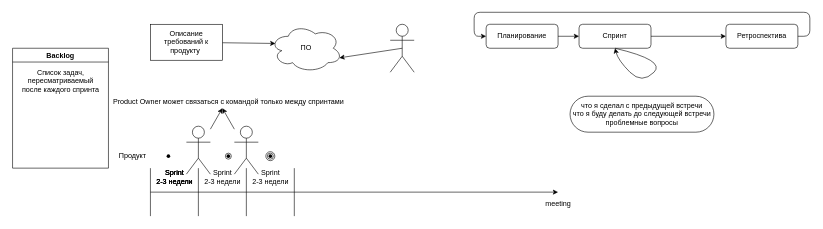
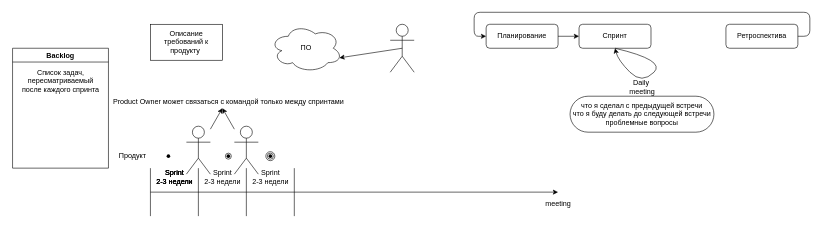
  <mxCell id="0" />
  <mxCell id="1" parent="0" />
  <mxCell id="2" value="" style="endArrow=classic;html=1;" edge="1" parent="1"><mxGeometry width="50" height="50" relative="1" as="geometry"><mxPoint x="250" y="320" as="sourcePoint" /><mxPoint x="930" y="320" as="targetPoint" /></mxGeometry></mxCell>
  <mxCell id="3" value="" style="endArrow=none;html=1;" edge="1" parent="1"><mxGeometry width="50" height="50" relative="1" as="geometry"><mxPoint x="250" y="360" as="sourcePoint" /><mxPoint x="250" y="280" as="targetPoint" /></mxGeometry></mxCell>
  <mxCell id="4" value="Sprint&lt;br&gt;2-3 недели" style="text;html=1;align=center;verticalAlign=middle;resizable=0;points=[];autosize=1;strokeColor=none;fillColor=none;" vertex="1" parent="1"><mxGeometry x="250" y="280" width="80" height="30" as="geometry" /></mxCell>
  <mxCell id="5" value="" style="endArrow=none;html=1;" edge="1" parent="1"><mxGeometry width="50" height="50" relative="1" as="geometry"><mxPoint x="330" y="360" as="sourcePoint" /><mxPoint x="330" y="280" as="targetPoint" /></mxGeometry></mxCell>
  <mxCell id="6" value="" style="endArrow=none;html=1;" edge="1" parent="1"><mxGeometry width="50" height="50" relative="1" as="geometry"><mxPoint x="410" y="360" as="sourcePoint" /><mxPoint x="410" y="280" as="targetPoint" /></mxGeometry></mxCell>
- <mxCell id="7" value="" style="edgeStyle=none;html=1;entryX=0.07;entryY=0.4;entryDx=0;entryDy=0;entryPerimeter=0;" edge="1" parent="1" source="8" target="9"><mxGeometry relative="1" as="geometry"><mxPoint x="450" y="80" as="targetPoint" /></mxGeometry></mxCell>
  <mxCell id="8" value="Описание требований к продукту&amp;nbsp;" style="rounded=0;whiteSpace=wrap;html=1;" vertex="1" parent="1"><mxGeometry x="250" y="40" width="120" height="60" as="geometry" /></mxCell>
  <mxCell id="9" value="ПО" style="ellipse;shape=cloud;whiteSpace=wrap;html=1;" vertex="1" parent="1"><mxGeometry x="450" width="120" height="80" as="geometry" y="40" /></mxCell>
  <mxCell id="10" value="" style="endArrow=none;html=1;" edge="1" parent="1"><mxGeometry width="50" height="50" relative="1" as="geometry"><mxPoint x="490" y="360" as="sourcePoint" /><mxPoint x="490" y="280" as="targetPoint" /></mxGeometry></mxCell>
  <mxCell id="11" value="meeting" style="text;html=1;align=center;verticalAlign=middle;resizable=0;points=[];autosize=1;strokeColor=none;fillColor=none;" vertex="1" parent="1"><mxGeometry x="905" y="330" width="50" height="20" as="geometry" /></mxCell>
  <mxCell id="12" style="edgeStyle=none;html=1;" edge="1" parent="1" source="13"><mxGeometry relative="1" as="geometry"><mxPoint x="370" y="180" as="targetPoint" /></mxGeometry></mxCell>
  <mxCell id="13" value="" style="shape=umlActor;verticalLabelPosition=bottom;verticalAlign=top;html=1;outlineConnect=0;" vertex="1" parent="1"><mxGeometry x="310" y="210" width="40" height="80" as="geometry" /></mxCell>
  <mxCell id="14" value="" style="shape=waypoint;sketch=0;fillStyle=solid;size=6;pointerEvents=1;points=[];fillColor=none;resizable=0;rotatable=0;perimeter=centerPerimeter;snapToPoint=1;" vertex="1" parent="1"><mxGeometry x="260" y="240" width="40" height="40" as="geometry" /></mxCell>
  <mxCell id="15" value="" style="shape=waypoint;sketch=0;fillStyle=solid;size=6;pointerEvents=1;points=[];fillColor=none;resizable=0;rotatable=0;perimeter=centerPerimeter;snapToPoint=1;" vertex="1" parent="1"><mxGeometry x="360" y="240" width="40" height="40" as="geometry" /></mxCell>
  <mxCell id="16" value="" style="ellipse;whiteSpace=wrap;html=1;fillColor=none;" vertex="1" parent="1"><mxGeometry x="375" y="255" width="10" height="10" as="geometry" /></mxCell>
  <mxCell id="17" value="" style="shape=waypoint;sketch=0;fillStyle=solid;size=6;pointerEvents=1;points=[];fillColor=none;resizable=0;rotatable=0;perimeter=centerPerimeter;snapToPoint=1;" vertex="1" parent="1"><mxGeometry x="430" y="240" width="40" height="40" as="geometry" /></mxCell>
  <mxCell id="18" value="" style="ellipse;whiteSpace=wrap;html=1;fillColor=none;" vertex="1" parent="1"><mxGeometry x="445" y="255" width="10" height="10" as="geometry" /></mxCell>
  <mxCell id="19" value="" style="ellipse;whiteSpace=wrap;html=1;fillColor=none;" vertex="1" parent="1"><mxGeometry x="442.5" y="252.5" width="15" height="15" as="geometry" /></mxCell>
  <mxCell id="20" value="Продукт&lt;br&gt;" style="text;html=1;align=center;verticalAlign=middle;resizable=0;points=[];autosize=1;strokeColor=none;fillColor=none;" vertex="1" parent="1"><mxGeometry x="190" y="250" width="60" height="20" as="geometry" /></mxCell>
  <mxCell id="21" style="edgeStyle=none;html=1;" edge="1" parent="1" source="22"><mxGeometry relative="1" as="geometry"><mxPoint x="370" y="180" as="targetPoint" /></mxGeometry></mxCell>
  <mxCell id="22" value="" style="shape=umlActor;verticalLabelPosition=bottom;verticalAlign=top;html=1;outlineConnect=0;" vertex="1" parent="1"><mxGeometry x="390" y="210" width="40" height="80" as="geometry" /></mxCell>
  <mxCell id="23" value="Sprint&lt;br&gt;2-3 недели" style="text;html=1;align=center;verticalAlign=middle;resizable=0;points=[];autosize=1;strokeColor=none;fillColor=none;" vertex="1" parent="1"><mxGeometry x="330" y="280" width="80" height="30" as="geometry" /></mxCell>
  <mxCell id="24" value="Sprint&lt;br&gt;2-3 недели" style="text;html=1;align=center;verticalAlign=middle;resizable=0;points=[];autosize=1;strokeColor=none;fillColor=none;" vertex="1" parent="1"><mxGeometry x="250" y="280" width="80" height="30" as="geometry" /></mxCell>
  <mxCell id="25" value="Sprint&lt;br&gt;2-3 недели" style="text;html=1;align=center;verticalAlign=middle;resizable=0;points=[];autosize=1;strokeColor=none;fillColor=none;" vertex="1" parent="1"><mxGeometry x="250" y="280" width="80" height="30" as="geometry" /></mxCell>
  <mxCell id="26" value="Sprint&lt;br&gt;2-3 недели" style="text;html=1;align=center;verticalAlign=middle;resizable=0;points=[];autosize=1;strokeColor=none;fillColor=none;" vertex="1" parent="1"><mxGeometry x="410" y="280" width="80" height="30" as="geometry" /></mxCell>
  <mxCell id="27" value="Product Owner может связаться с командой только между спринтами" style="text;html=1;align=center;verticalAlign=middle;resizable=0;points=[];autosize=1;strokeColor=none;fillColor=none;" vertex="1" parent="1"><mxGeometry x="180" y="160" width="400" height="20" as="geometry" /></mxCell>
  <mxCell id="28" style="edgeStyle=none;html=1;entryX=0.96;entryY=0.7;entryDx=0;entryDy=0;entryPerimeter=0;exitX=0.5;exitY=0.5;exitDx=0;exitDy=0;exitPerimeter=0;" edge="1" parent="1" source="29" target="9"><mxGeometry relative="1" as="geometry" /></mxCell>
  <mxCell id="29" value="" style="shape=umlActor;verticalLabelPosition=bottom;verticalAlign=top;html=1;outlineConnect=0;" vertex="1" parent="1"><mxGeometry x="650" width="40" height="80" as="geometry" y="40" /></mxCell>
  <mxCell id="30" value="Backlog" style="swimlane;fillColor=none;" vertex="1" parent="1"><mxGeometry x="20" y="80" width="160" height="200" as="geometry" /></mxCell>
  <mxCell id="31" value="Список задач,&lt;br&gt;пересматриваемый &lt;br&gt;после каждого спринта" style="text;html=1;align=center;verticalAlign=middle;resizable=0;points=[];autosize=1;strokeColor=none;fillColor=none;" vertex="1" parent="30"><mxGeometry x="10" y="30" width="140" height="50" as="geometry" /></mxCell>
  <mxCell id="32" value="" style="edgeStyle=none;html=1;" edge="1" parent="1" source="33" target="35"><mxGeometry relative="1" as="geometry" /></mxCell>
  <mxCell id="33" value="Планирование" style="rounded=1;whiteSpace=wrap;html=1;fillColor=none;" vertex="1" parent="1"><mxGeometry x="810" width="120" height="40" as="geometry" y="40" /></mxCell>
- <mxCell id="34" value="" style="edgeStyle=none;html=1;" edge="1" parent="1" source="35" target="40"><mxGeometry relative="1" as="geometry" /></mxCell>
  <mxCell id="35" value="Спринт" style="rounded=1;whiteSpace=wrap;html=1;fillColor=none;" vertex="1" parent="1"><mxGeometry x="965" y="40" width="120" height="40" as="geometry" /></mxCell>
  <mxCell id="36" value="" style="curved=1;endArrow=classic;html=1;exitX=0.5;exitY=1;exitDx=0;exitDy=0;entryX=0.5;entryY=1;entryDx=0;entryDy=0;" edge="1" parent="1" source="35" target="35"><mxGeometry width="50" height="50" relative="1" as="geometry"><mxPoint x="990" y="180" as="sourcePoint" /><mxPoint x="1040" y="130" as="targetPoint" /><Array as="points"><mxPoint x="1110" y="100" /><mxPoint x="1070" y="140" /><mxPoint x="1030" y="100" /></Array></mxGeometry></mxCell>
+ <mxCell id="37" value="Daily&amp;nbsp;&lt;br&gt;meeting" style="text;html=1;align=center;verticalAlign=middle;resizable=0;points=[];autosize=1;strokeColor=none;fillColor=none;" vertex="1" parent="1"><mxGeometry x="1040" y="130" width="60" height="30" as="geometry" /></mxCell>
  <mxCell id="38" value="что я сделал с предыдущей встречи&lt;br&gt;что я буду делать до следующей встречи&lt;br&gt;проблемные вопросы" style="rounded=1;whiteSpace=wrap;html=1;fillColor=none;arcSize=50;" vertex="1" parent="1"><mxGeometry x="950" y="160" width="240" height="60" as="geometry" /></mxCell>
  <mxCell id="39" style="edgeStyle=orthogonalEdgeStyle;html=1;entryX=0;entryY=0.5;entryDx=0;entryDy=0;" edge="1" parent="1" source="40" target="33"><mxGeometry relative="1" as="geometry"><mxPoint x="1370" y="-80" as="targetPoint" /><Array as="points"><mxPoint x="1350" y="60" /><mxPoint x="1350" y="20" /><mxPoint x="790" y="20" /><mxPoint x="790" y="60" /></Array></mxGeometry></mxCell>
  <mxCell id="40" value="Ретроспектива" style="rounded=1;whiteSpace=wrap;html=1;fillColor=none;" vertex="1" parent="1"><mxGeometry x="1210" width="120" height="40" as="geometry" y="40" /></mxCell>
